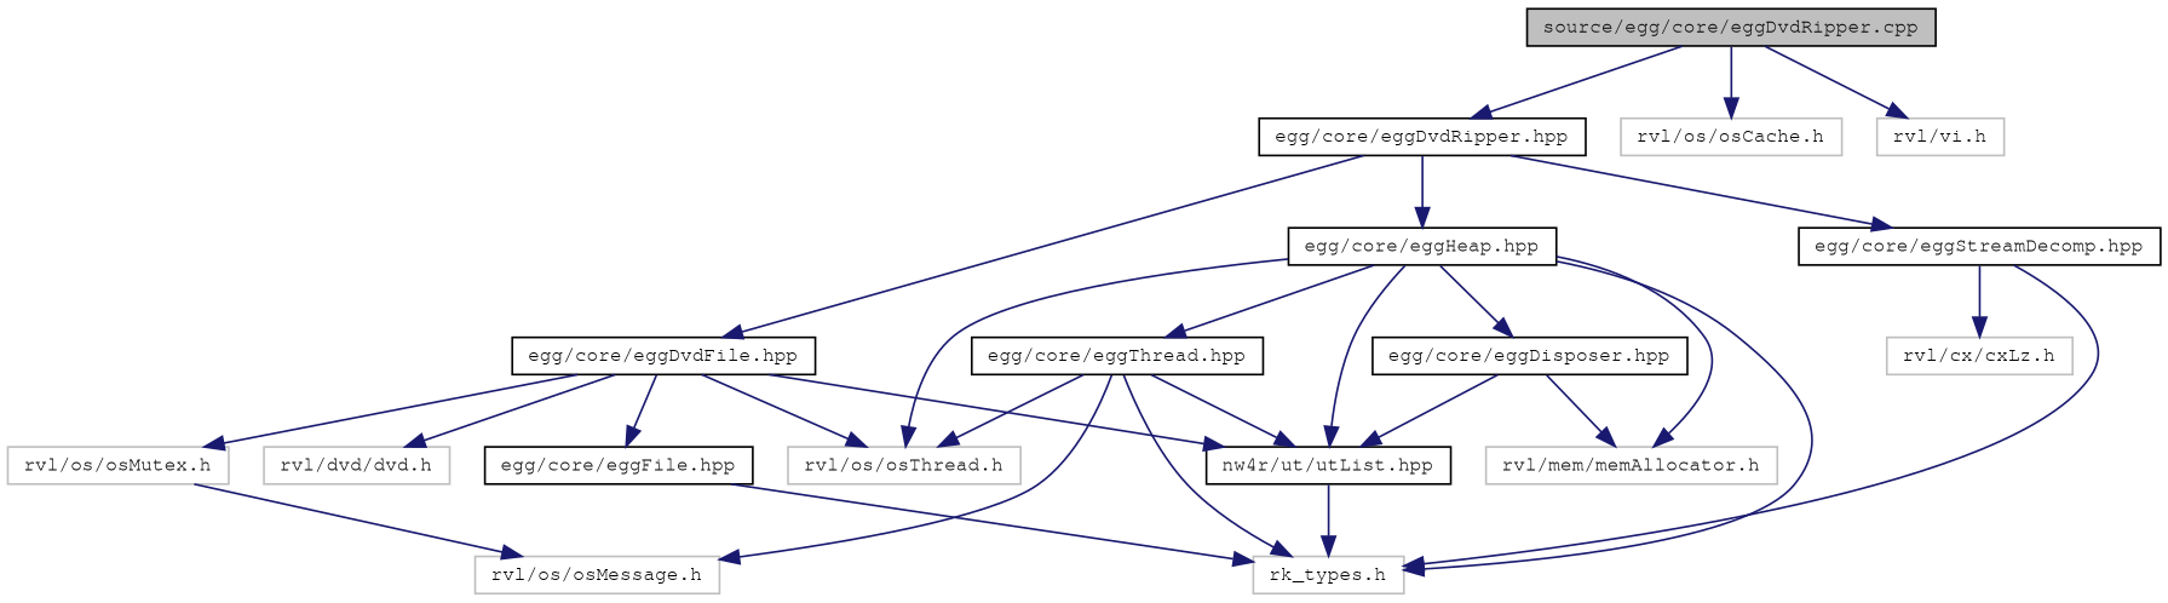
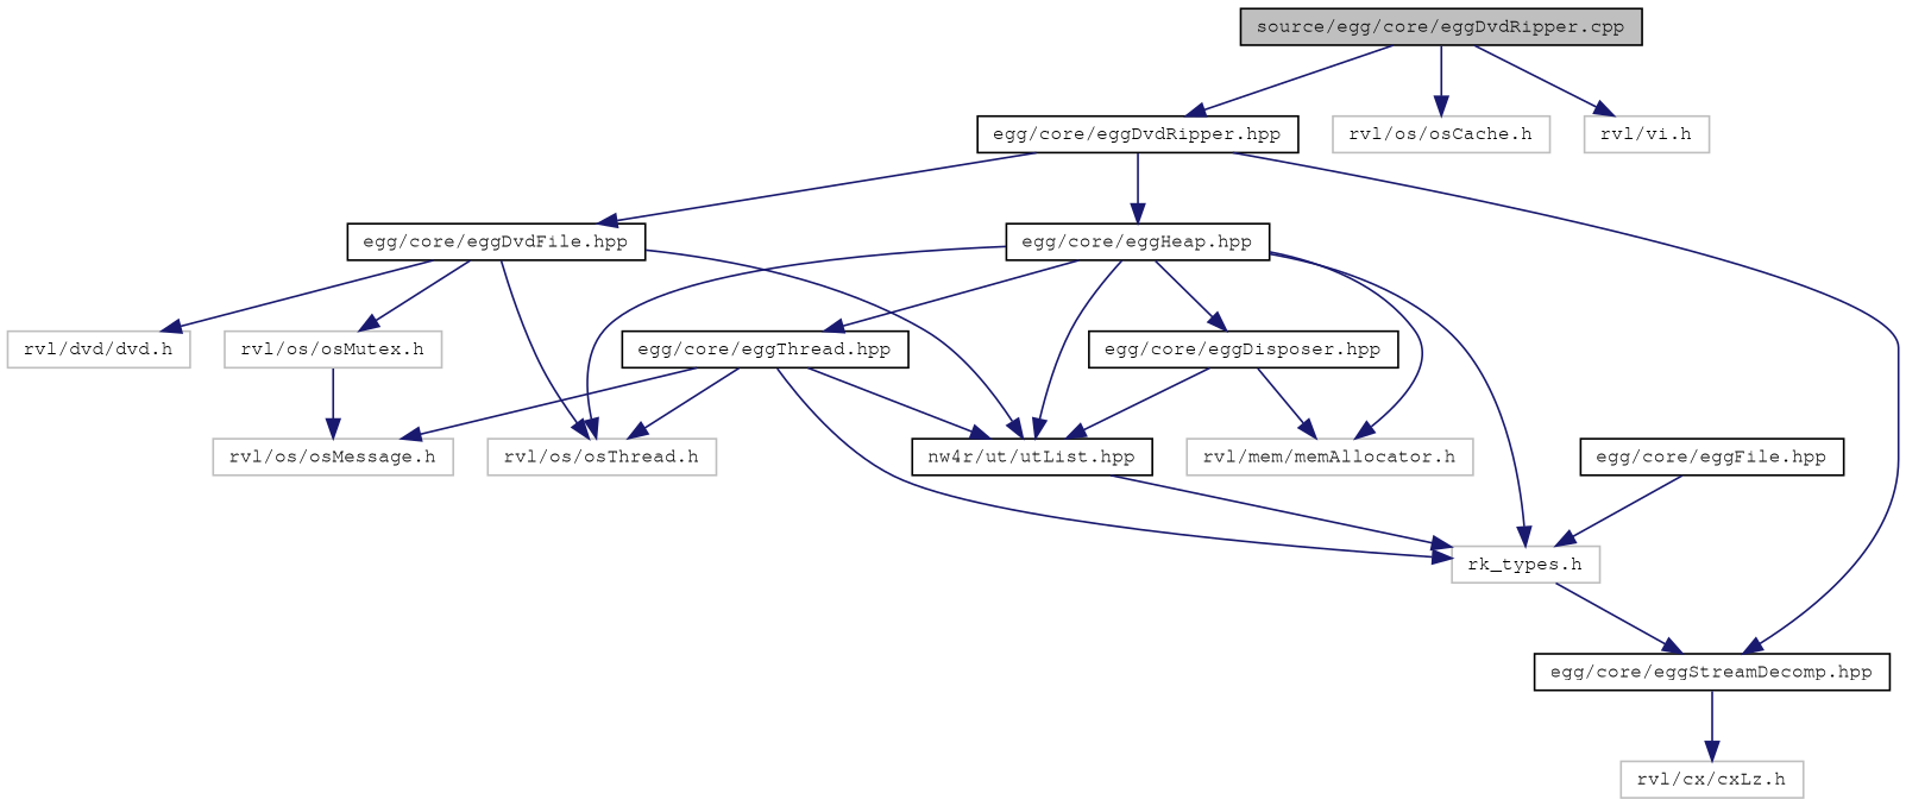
  digraph {
    node [color=black fillcolor=white fontname=FreeMono fontsize=10 shape=record style=filled]
    edge [color=midnightblue fontname=FreeMono fontsize=10 labelfontname=FreeMono labelfontsize=10 style=solid]
    n1 [fillcolor=grey75 fontcolor=black height=0.2 label="source/egg/core/eggDvdRipper.cpp" width=0.4]
    n2 [height=0.2 label="egg/core/eggDvdRipper.hpp" width=0.4]
    n3 [color=grey75 height=0.2 label="rvl/os/osCache.h" width=0.4]
    n4 [color=grey75 height=0.2 label="rvl/vi.h" width=0.4]
    n5 [height=0.2 label="egg/core/eggDvdFile.hpp" width=0.4]
    n6 [height=0.2 label="egg/core/eggHeap.hpp" width=0.4]
    n7 [height=0.2 label="egg/core/eggStreamDecomp.hpp" width=0.4]
    n8 [height=0.2 label="egg/core/eggFile.hpp" width=0.4]
    n9 [height=0.2 label="nw4r/ut/utList.hpp" width=0.4]
    n10 [color=grey75 height=0.2 label="rvl/os/osMutex.h" width=0.4]
    n11 [color=grey75 height=0.2 label="rvl/os/osThread.h" width=0.4]
    n12 [color=grey75 height=0.2 label="rvl/dvd/dvd.h" width=0.4]
    n13 [color=grey75 height=0.2 label="rk_types.h" width=0.4]
    n14 [height=0.2 label="egg/core/eggDisposer.hpp" width=0.4]
    n15 [color=grey75 height=0.2 label="rvl/mem/memAllocator.h" width=0.4]
    n16 [height=0.2 label="egg/core/eggThread.hpp" width=0.4]
    n17 [color=grey75 height=0.2 label="rvl/cx/cxLz.h" width=0.4]
    n18 [color=grey75 height=0.2 label="rvl/os/osMessage.h" width=0.4]
    n1 -> n2
    n1 -> n3
    n1 -> n4
    n2 -> n5
    n2 -> n6
    n2 -> n7
-   n5 -> n8
    n5 -> n9
    n5 -> n10
    n5 -> n11
    n5 -> n12
    n6 -> n9
    n6 -> n11
    n6 -> n13
    n6 -> n14
    n6 -> n15
    n6 -> n16
-   n7 -> n13
+   n13 -> n7
    n7 -> n17
    n8 -> n13
    n9 -> n13
    n10 -> n18
    n14 -> n9
    n14 -> n15
    n16 -> n9
    n16 -> n11
    n16 -> n13
    n16 -> n18
  }
